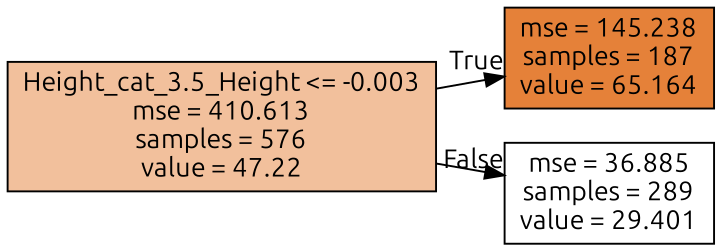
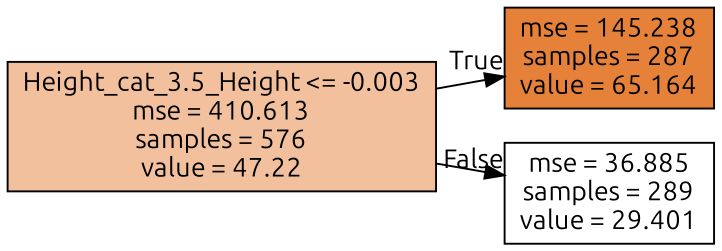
  digraph {
    rankdir=LR
    fontname=Ubuntu
    node [color=black shape=box style=filled fontname=Ubuntu]
    edge [labeldistance=2.5 fontname=Ubuntu]
    n1 [fillcolor="#f2c09c" label="Height_cat_3.5_Height <= -0.003\nmse = 410.613\nsamples = 576\nvalue = 47.22"]
-   n2 [fillcolor="#e58139" label="mse = 145.238\nsamples = 187\nvalue = 65.164"]
+   n2 [fillcolor="#e58139" label="mse = 145.238\nsamples = 287\nvalue = 65.164"]
    n3 [fillcolor="#ffffff" label="mse = 36.885\nsamples = 289\nvalue = 29.401"]
    n1 -> n2 [headlabel=True labelangle=45]
    n1 -> n3 [headlabel=False labelangle=-45]
  }
